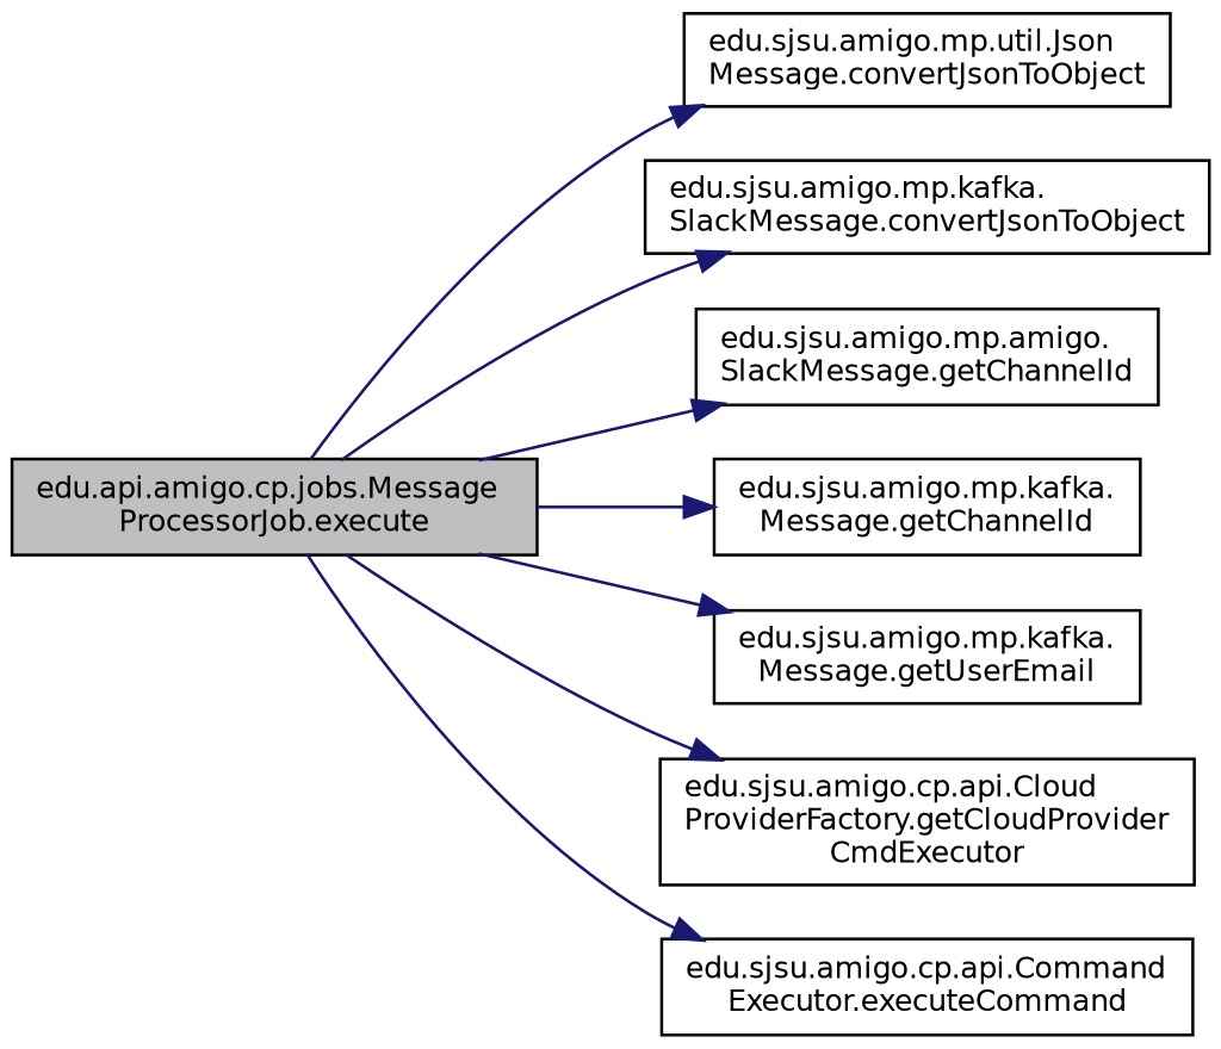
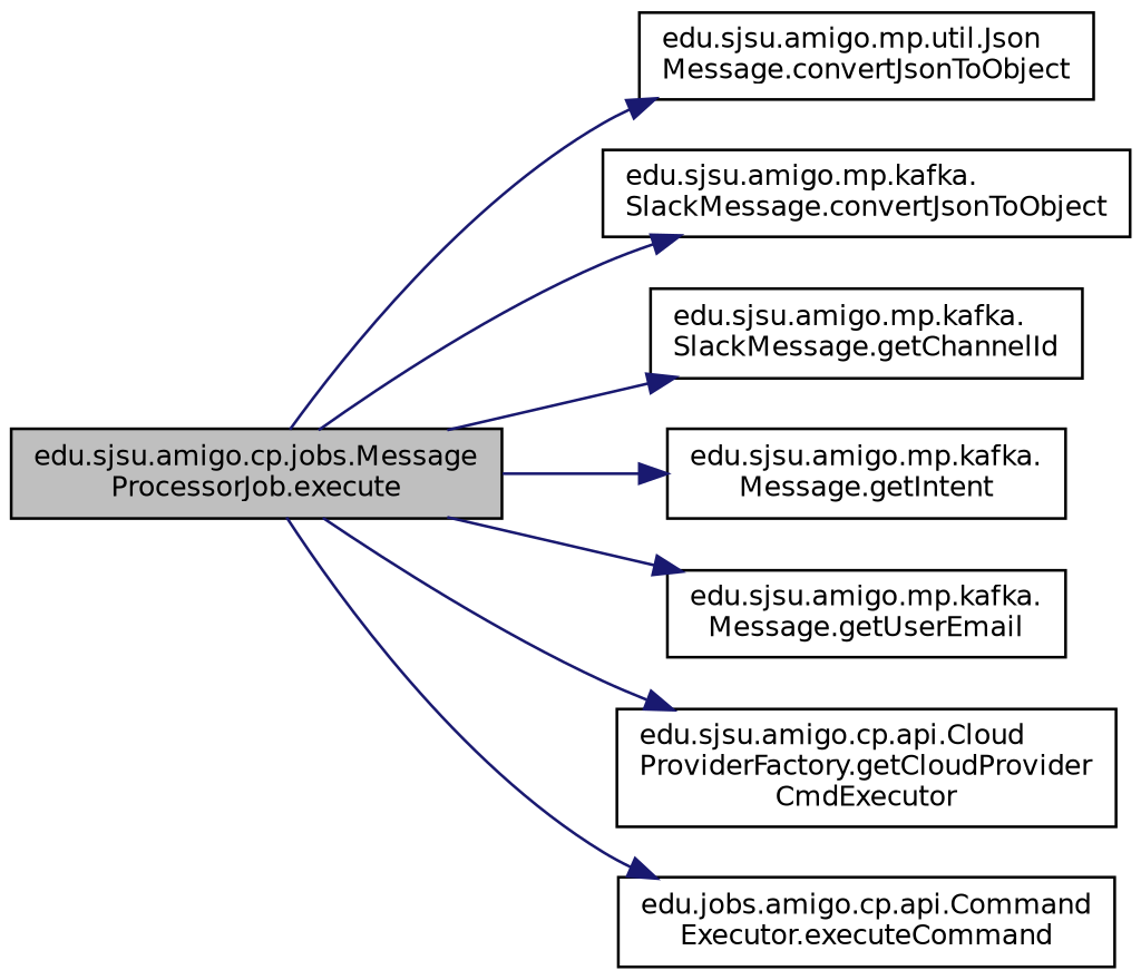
  digraph {
    rankdir=LR
    node [color=black fillcolor=white fontname=Helvetica fontsize=10 shape=record style=filled]
    edge [color=midnightblue fontname=Helvetica fontsize=10 labelfontname=Helvetica labelfontsize=10 style=solid]
-   n1 [fillcolor=grey75 fontcolor=black height=0.2 label="edu.api.amigo.cp.jobs.Message\lProcessorJob.execute" width=0.4]
+   n1 [fillcolor=grey75 fontcolor=black height=0.2 label="edu.sjsu.amigo.cp.jobs.Message\lProcessorJob.execute" width=0.4]
    n2 [height=0.2 label="edu.sjsu.amigo.mp.util.Json\lMessage.convertJsonToObject" width=0.4]
    n3 [height=0.2 label="edu.sjsu.amigo.mp.kafka.\lSlackMessage.convertJsonToObject" width=0.4]
-   n4 [height=0.2 label="edu.sjsu.amigo.mp.amigo.\lSlackMessage.getChannelId" width=0.4]
-   n5 [height=0.2 label="edu.sjsu.amigo.mp.kafka.\lMessage.getChannelId" width=0.4]
+   n4 [height=0.2 label="edu.sjsu.amigo.mp.kafka.\lSlackMessage.getChannelId" width=0.4]
+   n5 [height=0.2 label="edu.sjsu.amigo.mp.kafka.\lMessage.getIntent" width=0.4]
    n6 [height=0.2 label="edu.sjsu.amigo.mp.kafka.\lMessage.getUserEmail" width=0.4]
    n7 [height=0.2 label="edu.sjsu.amigo.cp.api.Cloud\lProviderFactory.getCloudProvider\lCmdExecutor" width=0.4]
-   n8 [height=0.2 label="edu.sjsu.amigo.cp.api.Command\lExecutor.executeCommand" width=0.4]
+   n8 [height=0.2 label="edu.jobs.amigo.cp.api.Command\lExecutor.executeCommand" width=0.4]
    n1 -> n2
    n1 -> n3
    n1 -> n4
    n1 -> n5
    n1 -> n6
    n1 -> n7
    n1 -> n8
  }
